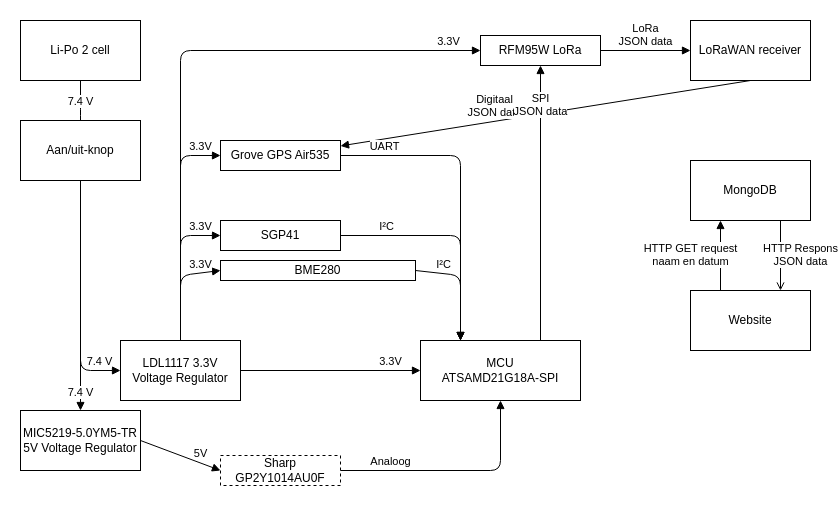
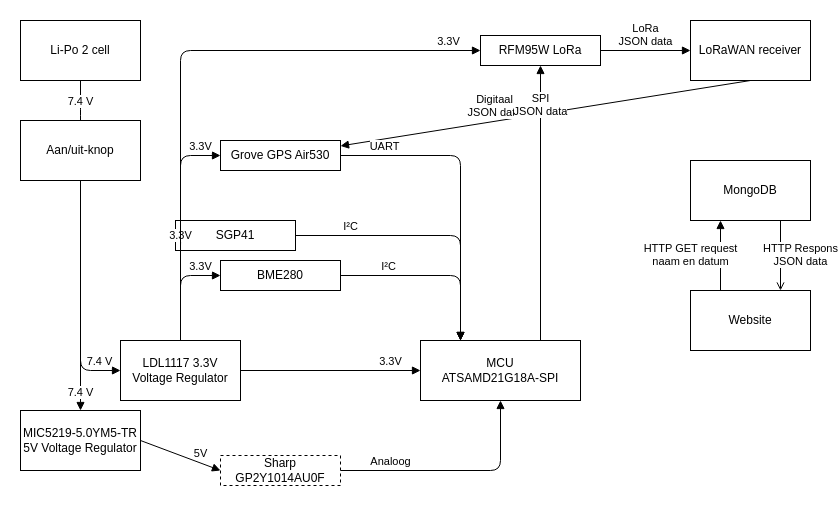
  <mxCell id="0" />
  <mxCell id="1" parent="0" />
  <mxCell id="2" value="Aan/uit-knop" style="rounded=0;whiteSpace=wrap;html=1;" parent="1" vertex="1"><mxGeometry x="20" y="120" width="120" height="60" as="geometry" /></mxCell>
  <mxCell id="3" value="Li-Po 2 cell" style="rounded=0;whiteSpace=wrap;html=1;" parent="1" vertex="1"><mxGeometry x="20" y="20" width="120" height="60" as="geometry" /></mxCell>
  <mxCell id="4" value="7.4 V" style="html=1;verticalAlign=bottom;endArrow=none;exitX=0.5;exitY=1;exitDx=0;exitDy=0;entryX=0.5;entryY=0;entryDx=0;entryDy=0;" parent="1" source="3" target="2" edge="1"><mxGeometry x="0.5" width="80" relative="1" as="geometry"><mxPoint x="300" y="219.5" as="sourcePoint" /><mxPoint x="320" y="280" as="targetPoint" /><Array as="points"><mxPoint x="80" y="110" /></Array><mxPoint as="offset" /></mxGeometry></mxCell>
  <mxCell id="5" value="7.4 V" style="html=1;verticalAlign=bottom;endArrow=block;exitX=0.5;exitY=1;exitDx=0;exitDy=0;" parent="1" source="2" target="31" edge="1"><mxGeometry x="0.923" width="80" relative="1" as="geometry"><mxPoint x="90" y="178" as="sourcePoint" /><mxPoint x="80" y="220" as="targetPoint" /><Array as="points" /><mxPoint as="offset" /></mxGeometry></mxCell>
- <mxCell id="6" value="SGP41" style="rounded=0;whiteSpace=wrap;html=1;" parent="1" vertex="1"><mxGeometry x="220" y="220" width="120" height="30" as="geometry" /></mxCell>
- <mxCell id="7" value="BME280" style="rounded=0;whiteSpace=wrap;html=1;" parent="1" vertex="1"><mxGeometry x="220" y="260" width="195" height="20" as="geometry" /></mxCell>
+ <mxCell id="6" value="SGP41" style="rounded=0;whiteSpace=wrap;html=1;" parent="1" vertex="1"><mxGeometry x="175" y="220" width="120" height="30" as="geometry" /></mxCell>
+ <mxCell id="7" value="BME280" style="rounded=0;whiteSpace=wrap;html=1;" parent="1" vertex="1"><mxGeometry x="220" y="260" width="120" height="30" as="geometry" /></mxCell>
  <mxCell id="8" value="MCU &lt;br&gt;ATSAMD21G18A-SPI" style="rounded=0;whiteSpace=wrap;html=1;" parent="1" vertex="1"><mxGeometry x="420" y="340" width="160" height="60" as="geometry" /></mxCell>
  <mxCell id="9" value="Sharp GP2Y1014AU0F" style="rounded=0;whiteSpace=wrap;html=1;dashed=1;" parent="1" vertex="1"><mxGeometry x="220" y="455" width="120" height="30" as="geometry" /></mxCell>
  <mxCell id="10" value="5V" style="html=1;verticalAlign=bottom;endArrow=block;exitX=1;exitY=0.5;exitDx=0;exitDy=0;entryX=0;entryY=0.5;entryDx=0;entryDy=0;" parent="1" source="31" target="9" edge="1"><mxGeometry x="0.5" width="80" relative="1" as="geometry"><mxPoint x="50" y="420" as="sourcePoint" /><mxPoint x="430" y="635" as="targetPoint" /><Array as="points" /><mxPoint as="offset" /></mxGeometry></mxCell>
  <mxCell id="11" value="3.3V" style="html=1;verticalAlign=bottom;endArrow=block;entryX=0;entryY=0.5;entryDx=0;entryDy=0;exitX=1;exitY=0.5;exitDx=0;exitDy=0;" parent="1" source="30" target="8" edge="1"><mxGeometry x="0.667" width="80" relative="1" as="geometry"><mxPoint x="210" y="320" as="sourcePoint" /><mxPoint x="230" y="395" as="targetPoint" /><Array as="points" /><mxPoint as="offset" /></mxGeometry></mxCell>
  <mxCell id="12" value="3.3V" style="html=1;verticalAlign=bottom;endArrow=block;entryX=0;entryY=0.5;entryDx=0;entryDy=0;" parent="1" target="6" edge="1"><mxGeometry x="0.68" width="80" relative="1" as="geometry"><mxPoint x="180" y="320" as="sourcePoint" /><mxPoint x="230" y="205" as="targetPoint" /><Array as="points"><mxPoint x="180" y="235" /></Array><mxPoint as="offset" /></mxGeometry></mxCell>
  <mxCell id="13" value="3.3V" style="html=1;verticalAlign=bottom;endArrow=block;entryX=0;entryY=0.5;entryDx=0;entryDy=0;" parent="1" target="7" edge="1"><mxGeometry x="0.529" width="80" relative="1" as="geometry"><mxPoint x="180" y="320" as="sourcePoint" /><mxPoint x="230" y="245" as="targetPoint" /><Array as="points"><mxPoint x="180" y="275" /></Array><mxPoint as="offset" /></mxGeometry></mxCell>
  <mxCell id="14" value="Analoog" style="html=1;verticalAlign=bottom;endArrow=block;exitX=1;exitY=0.5;exitDx=0;exitDy=0;entryX=0.5;entryY=1;entryDx=0;entryDy=0;" parent="1" source="9" target="8" edge="1"><mxGeometry x="-0.568" width="80" relative="1" as="geometry"><mxPoint x="350" y="535" as="sourcePoint" /><mxPoint x="495" y="490" as="targetPoint" /><Array as="points"><mxPoint x="500" y="470" /></Array><mxPoint as="offset" /></mxGeometry></mxCell>
  <mxCell id="15" value="I²C" style="html=1;verticalAlign=bottom;endArrow=block;exitX=1;exitY=0.5;exitDx=0;exitDy=0;entryX=0.25;entryY=0;entryDx=0;entryDy=0;" parent="1" source="7" target="8" edge="1"><mxGeometry x="-0.484" width="80" relative="1" as="geometry"><mxPoint x="350" y="395" as="sourcePoint" /><mxPoint x="460" y="360" as="targetPoint" /><Array as="points"><mxPoint x="460" y="275" /></Array><mxPoint as="offset" /></mxGeometry></mxCell>
  <mxCell id="16" value="I²C" style="html=1;verticalAlign=bottom;endArrow=block;entryX=0.25;entryY=0;entryDx=0;entryDy=0;exitX=1;exitY=0.5;exitDx=0;exitDy=0;" parent="1" source="6" target="8" edge="1"><mxGeometry x="-0.59" width="80" relative="1" as="geometry"><mxPoint x="360" y="235" as="sourcePoint" /><mxPoint x="480" y="250" as="targetPoint" /><Array as="points"><mxPoint x="460" y="235" /></Array><mxPoint as="offset" /></mxGeometry></mxCell>
  <mxCell id="17" value="LoRaWAN receiver" style="rounded=0;whiteSpace=wrap;html=1;" parent="1" vertex="1"><mxGeometry x="690" y="20" width="120" height="60" as="geometry" /></mxCell>
  <mxCell id="18" value="MongoDB" style="rounded=0;whiteSpace=wrap;html=1;" parent="1" vertex="1"><mxGeometry x="690" y="160" width="120" height="60" as="geometry" /></mxCell>
  <mxCell id="19" value="Website" style="rounded=0;whiteSpace=wrap;html=1;" parent="1" vertex="1"><mxGeometry x="690" y="290" width="120" height="60" as="geometry" /></mxCell>
  <mxCell id="20" value="HTTP GET request&lt;br&gt;naam en datum" style="html=1;verticalAlign=bottom;endArrow=block;exitX=0.25;exitY=0;exitDx=0;exitDy=0;entryX=0.25;entryY=1;entryDx=0;entryDy=0;" parent="1" edge="1"><mxGeometry x="-0.429" y="30" width="80" relative="1" as="geometry"><mxPoint x="720" y="290" as="sourcePoint" /><mxPoint x="720" y="220" as="targetPoint" /><mxPoint as="offset" /></mxGeometry></mxCell>
  <mxCell id="21" value="HTTP Respons&lt;br&gt;JSON data" style="html=1;verticalAlign=bottom;endArrow=open;exitX=0.75;exitY=1;exitDx=0;exitDy=0;entryX=0.75;entryY=0;entryDx=0;entryDy=0;" parent="1" source="18" target="19" edge="1"><mxGeometry x="0.429" y="20" width="80" relative="1" as="geometry"><mxPoint x="490" y="160" as="sourcePoint" /><mxPoint x="570" y="160" as="targetPoint" /><mxPoint as="offset" /></mxGeometry></mxCell>
  <mxCell id="22" value="Digitaal&lt;br&gt;JSON data" style="html=1;verticalAlign=bottom;endArrow=block;exitX=0.5;exitY=1;exitDx=0;exitDy=0;" parent="1" source="17" target="25" edge="1"><mxGeometry x="0.25" width="80" relative="1" as="geometry"><mxPoint x="749.58" y="90" as="sourcePoint" /><mxPoint x="763" y="140" as="targetPoint" /><mxPoint as="offset" /></mxGeometry></mxCell>
  <mxCell id="23" value="RFM95W LoRa" style="rounded=0;whiteSpace=wrap;html=1;" parent="1" vertex="1"><mxGeometry x="480" y="35" width="120" height="30" as="geometry" /></mxCell>
  <mxCell id="24" value="LoRa&lt;br&gt;JSON data" style="html=1;verticalAlign=bottom;endArrow=block;exitX=1;exitY=0.5;exitDx=0;exitDy=0;entryX=0;entryY=0.5;entryDx=0;entryDy=0;" parent="1" source="23" target="17" edge="1"><mxGeometry width="80" relative="1" as="geometry"><mxPoint x="620" y="90" as="sourcePoint" /><mxPoint x="620" y="170" as="targetPoint" /><mxPoint as="offset" /></mxGeometry></mxCell>
- <mxCell id="25" value="Grove GPS Air535" style="rounded=0;whiteSpace=wrap;html=1;" parent="1" vertex="1"><mxGeometry x="220" y="140" width="120" height="30" as="geometry" /></mxCell>
+ <mxCell id="25" value="Grove GPS Air530" style="rounded=0;whiteSpace=wrap;html=1;" parent="1" vertex="1"><mxGeometry x="220" y="140" width="120" height="30" as="geometry" /></mxCell>
  <mxCell id="26" value="3.3V" style="html=1;verticalAlign=bottom;endArrow=block;entryX=0;entryY=0.5;entryDx=0;entryDy=0;" parent="1" target="25" edge="1"><mxGeometry x="0.805" width="80" relative="1" as="geometry"><mxPoint x="180" y="320" as="sourcePoint" /><mxPoint x="230" y="125" as="targetPoint" /><Array as="points"><mxPoint x="180" y="155" /></Array><mxPoint as="offset" /></mxGeometry></mxCell>
  <mxCell id="27" value="UART" style="html=1;verticalAlign=bottom;endArrow=block;exitX=1;exitY=0.5;exitDx=0;exitDy=0;entryX=0.25;entryY=0;entryDx=0;entryDy=0;" parent="1" source="25" target="8" edge="1"><mxGeometry x="-0.709" width="80" relative="1" as="geometry"><mxPoint x="360" y="160" as="sourcePoint" /><mxPoint x="500" y="220" as="targetPoint" /><Array as="points"><mxPoint x="460" y="155" /></Array><mxPoint as="offset" /></mxGeometry></mxCell>
  <mxCell id="28" value="3.3V" style="html=1;verticalAlign=bottom;endArrow=block;entryX=0;entryY=0.5;entryDx=0;entryDy=0;exitX=0.5;exitY=0;exitDx=0;exitDy=0;" parent="1" source="30" target="23" edge="1"><mxGeometry x="0.893" width="80" relative="1" as="geometry"><mxPoint x="180" y="320" as="sourcePoint" /><mxPoint x="230" y="165" as="targetPoint" /><Array as="points"><mxPoint x="180" y="50" /></Array><mxPoint as="offset" /></mxGeometry></mxCell>
  <mxCell id="29" value="SPI&lt;br&gt;JSON data" style="html=1;verticalAlign=bottom;endArrow=block;entryX=0.5;entryY=1;entryDx=0;entryDy=0;" parent="1" target="23" edge="1"><mxGeometry x="0.601" width="80" relative="1" as="geometry"><mxPoint x="540" y="340" as="sourcePoint" /><mxPoint x="550" y="80" as="targetPoint" /><mxPoint as="offset" /><Array as="points" /></mxGeometry></mxCell>
  <mxCell id="30" value="LDL1117 3.3V&lt;br&gt;Voltage Regulator" style="rounded=0;whiteSpace=wrap;html=1;" parent="1" vertex="1"><mxGeometry x="120" y="340" width="120" height="60" as="geometry" /></mxCell>
  <mxCell id="31" value="MIC5219-5.0YM5-TR&lt;br&gt;5V Voltage Regulator" style="rounded=0;whiteSpace=wrap;html=1;" parent="1" vertex="1"><mxGeometry x="20" y="410" width="120" height="60" as="geometry" /></mxCell>
  <mxCell id="32" value="7.4 V" style="html=1;verticalAlign=bottom;endArrow=block;exitX=0.5;exitY=1;exitDx=0;exitDy=0;entryX=0;entryY=0.5;entryDx=0;entryDy=0;" parent="1" target="30" edge="1"><mxGeometry x="0.818" width="80" relative="1" as="geometry"><mxPoint x="80" y="180" as="sourcePoint" /><mxPoint x="120" y="360" as="targetPoint" /><Array as="points"><mxPoint x="80" y="370" /></Array><mxPoint as="offset" /></mxGeometry></mxCell>
